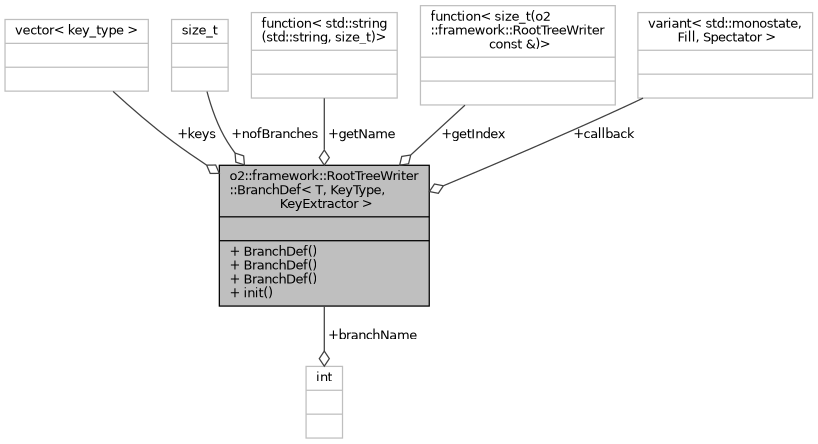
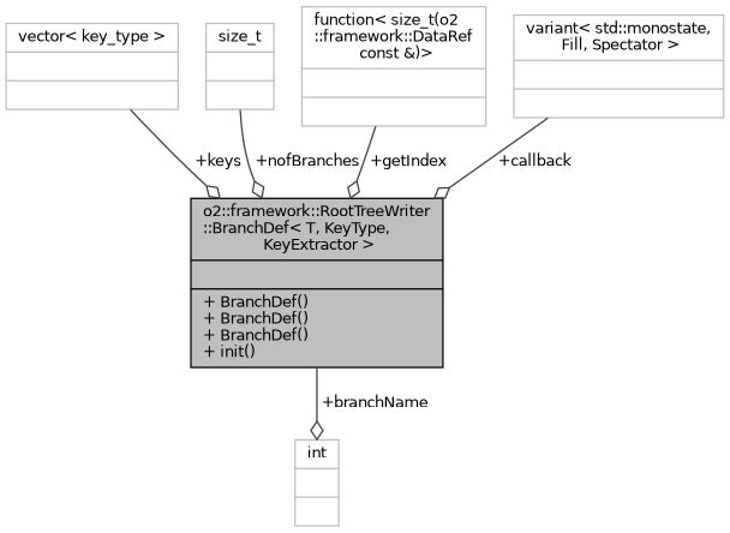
  digraph {
    node [color=grey75 fontname=Helvetica fontsize=10 shape=record]
    edge [arrowhead=odiamond color=grey25 fontname=Helvetica fontsize=10 labelfontname=Helvetica labelfontsize=10 style=solid]
    n1 [color=black fillcolor=grey75 fontcolor=black height=0.2 label="{o2::framework::RootTreeWriter\l::BranchDef\< T, KeyType,\l KeyExtractor \>\n||+ BranchDef()\l+ BranchDef()\l+ BranchDef()\l+ init()\l}" style=filled width=0.4]
    n2 [height=0.2 label="{int\n||}" width=0.4]
    n3 [height=0.2 label="{vector\< key_type \>\n||}" width=0.4]
    n4 [height=0.2 label="{size_t\n||}" width=0.4]
-   n5 [height=0.2 label="{function\< std::string\l(std::string, size_t)\>\n||}" width=0.4]
-   n6 [height=0.2 label="{function\< size_t(o2\l::framework::RootTreeWriter\l const &)\>\n||}" width=0.4]
+   n6 [height=0.2 label="{function\< size_t(o2\l::framework::DataRef\l const &)\>\n||}" width=0.4]
    n7 [height=0.2 label="{variant\< std::monostate,\l Fill, Spectator \>\n||}" width=0.4]
    n1 -> n2 [label=" +branchName"]
    n3 -> n1 [label=" +keys"]
    n4 -> n1 [label=" +nofBranches"]
-   n5 -> n1 [label=" +getName"]
    n6 -> n1 [label=" +getIndex"]
    n7 -> n1 [label=" +callback"]
  }
